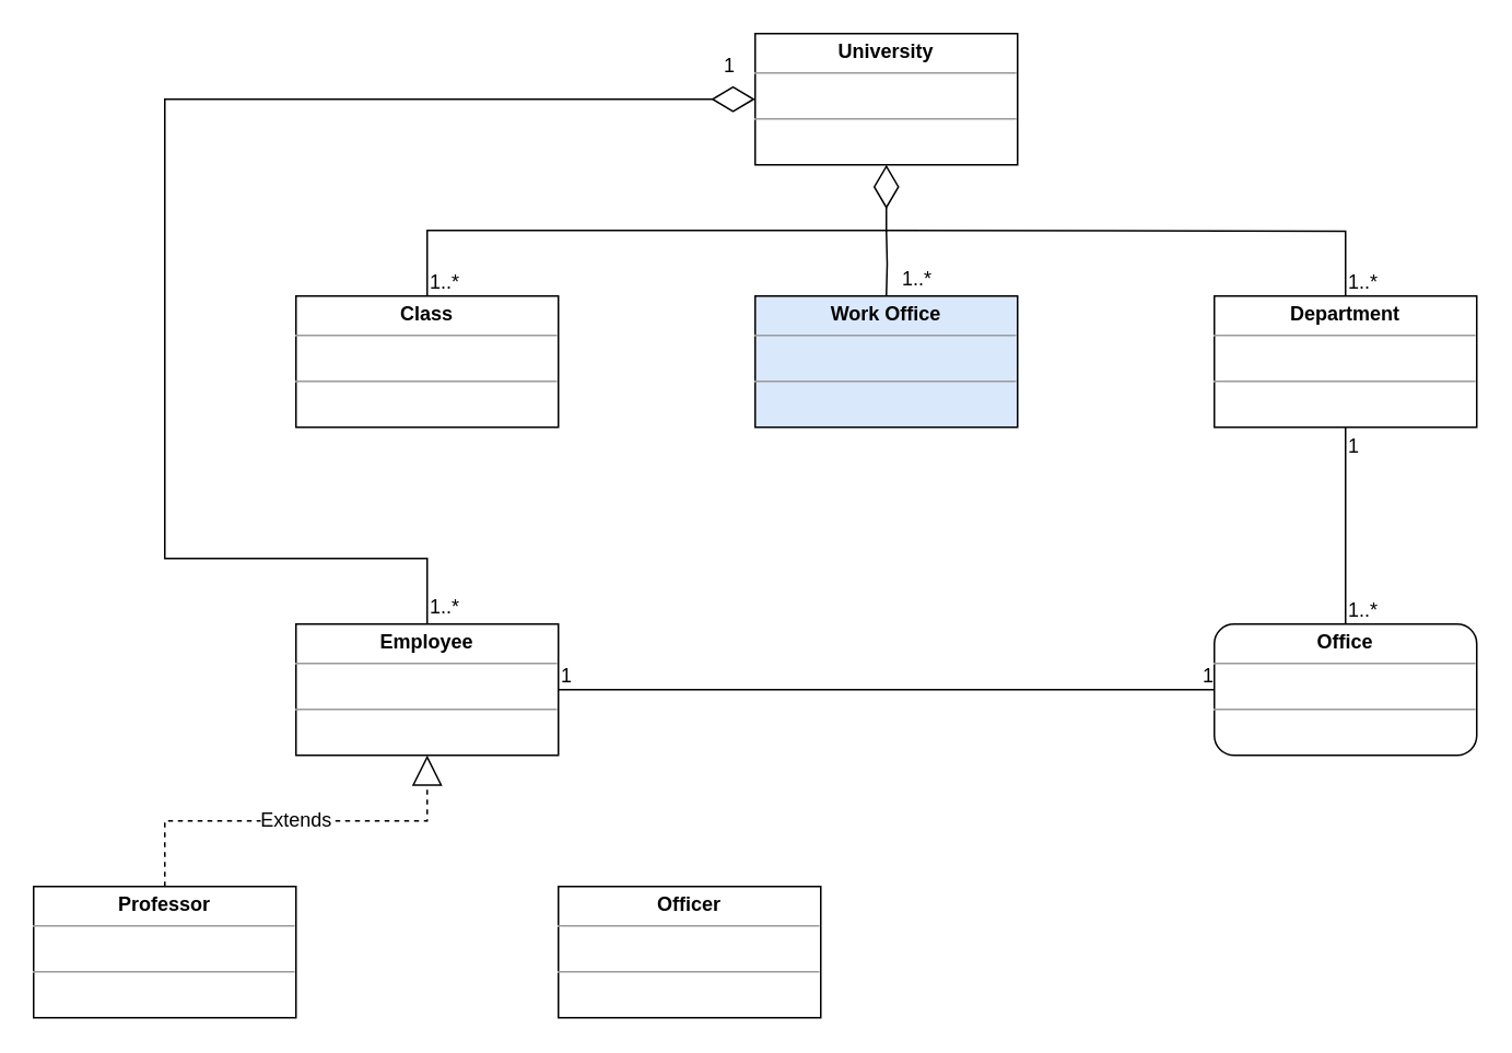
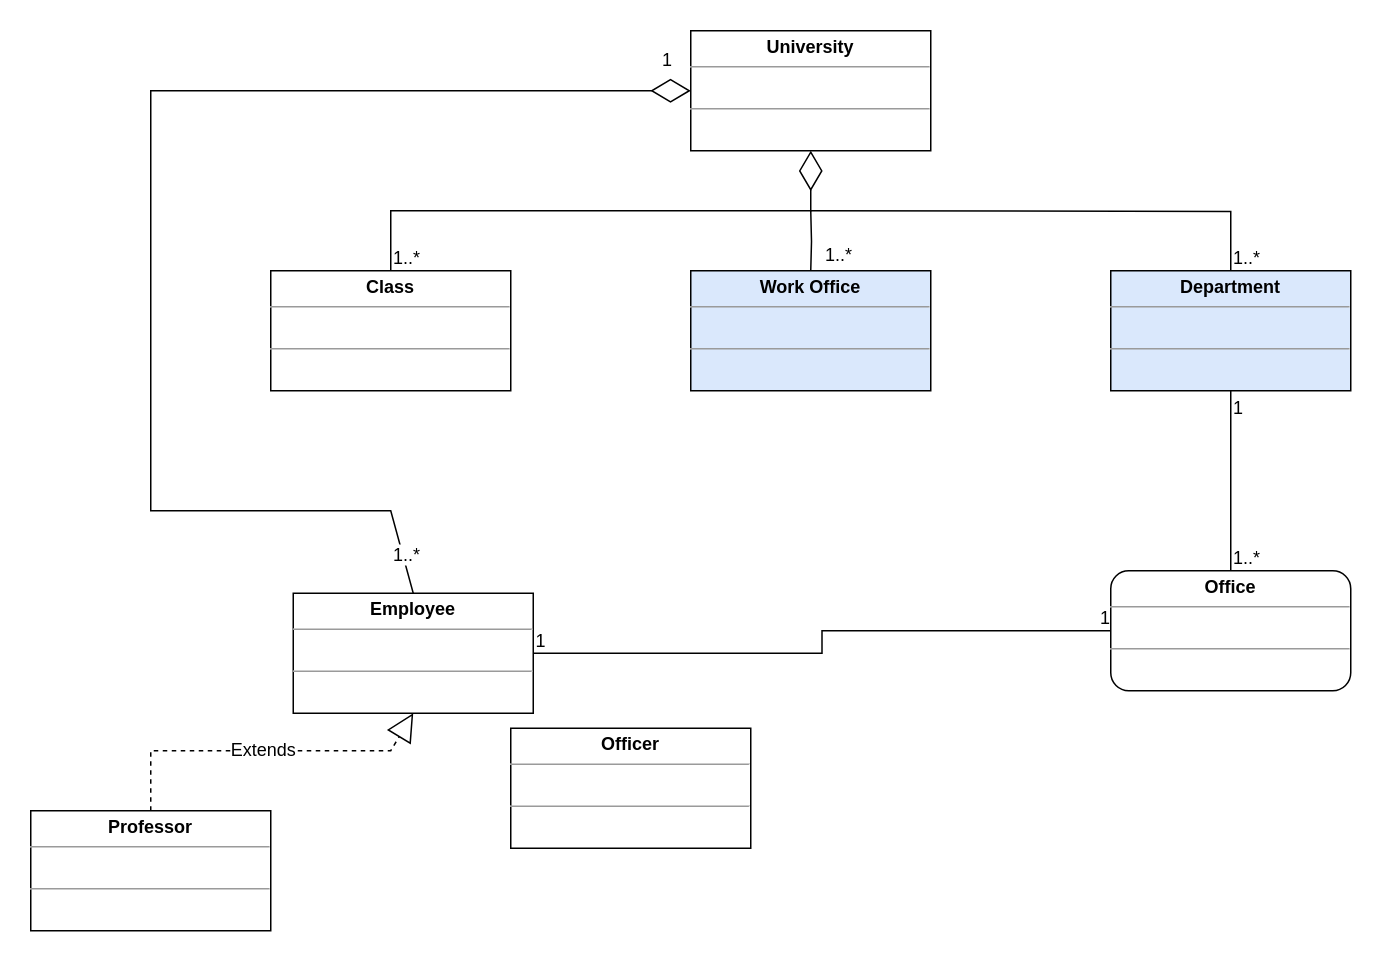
  <mxCell id="0" />
  <mxCell id="1" parent="0" />
  <mxCell id="2" value="&lt;p style=&quot;margin: 0px ; margin-top: 4px ; text-align: center&quot;&gt;&lt;b&gt;University&lt;/b&gt;&lt;/p&gt;&lt;hr size=&quot;1&quot;&gt;&lt;p style=&quot;margin: 0px ; margin-left: 4px&quot;&gt;&lt;br&gt;&lt;/p&gt;&lt;hr size=&quot;1&quot;&gt;&lt;p style=&quot;margin: 0px ; margin-left: 4px&quot;&gt;&lt;br&gt;&lt;/p&gt;" style="verticalAlign=top;align=left;overflow=fill;fontSize=12;fontFamily=Helvetica;html=1;fontColor=#000000;" vertex="1" parent="1"><mxGeometry x="460" y="20" width="160" height="80" as="geometry" /></mxCell>
- <mxCell id="3" value="&lt;p style=&quot;margin: 0px ; margin-top: 4px ; text-align: center&quot;&gt;&lt;b&gt;Department&lt;/b&gt;&lt;/p&gt;&lt;hr size=&quot;1&quot;&gt;&lt;p style=&quot;margin: 0px ; margin-left: 4px&quot;&gt;&lt;br&gt;&lt;/p&gt;&lt;hr size=&quot;1&quot;&gt;&lt;p style=&quot;margin: 0px ; margin-left: 4px&quot;&gt;&lt;br&gt;&lt;/p&gt;" style="verticalAlign=top;align=left;overflow=fill;fontSize=12;fontFamily=Helvetica;html=1;fontColor=#000000;" vertex="1" parent="1"><mxGeometry x="740" y="180" width="160" height="80" as="geometry" /></mxCell>
+ <mxCell id="3" value="&lt;p style=&quot;margin: 0px ; margin-top: 4px ; text-align: center&quot;&gt;&lt;b&gt;Department&lt;/b&gt;&lt;/p&gt;&lt;hr size=&quot;1&quot;&gt;&lt;p style=&quot;margin: 0px ; margin-left: 4px&quot;&gt;&lt;br&gt;&lt;/p&gt;&lt;hr size=&quot;1&quot;&gt;&lt;p style=&quot;margin: 0px ; margin-left: 4px&quot;&gt;&lt;br&gt;&lt;/p&gt;" style="verticalAlign=top;align=left;overflow=fill;fontSize=12;fontFamily=Helvetica;html=1;fontColor=#000000;fillColor=#dae8fc;" vertex="1" parent="1"><mxGeometry x="740" y="180" width="160" height="80" as="geometry" /></mxCell>
  <mxCell id="4" value="&lt;p style=&quot;margin: 0px ; margin-top: 4px ; text-align: center&quot;&gt;&lt;b&gt;Work Office&lt;/b&gt;&lt;/p&gt;&lt;hr size=&quot;1&quot;&gt;&lt;p style=&quot;margin: 0px ; margin-left: 4px&quot;&gt;&lt;br&gt;&lt;/p&gt;&lt;hr size=&quot;1&quot;&gt;&lt;p style=&quot;margin: 0px ; margin-left: 4px&quot;&gt;&lt;br&gt;&lt;/p&gt;" style="verticalAlign=top;align=left;overflow=fill;fontSize=12;fontFamily=Helvetica;html=1;fontColor=#000000;fillColor=#dae8fc;" vertex="1" parent="1"><mxGeometry x="460" y="180" width="160" height="80" as="geometry" /></mxCell>
  <mxCell id="5" value="&lt;p style=&quot;margin: 0px ; margin-top: 4px ; text-align: center&quot;&gt;&lt;b&gt;Class&lt;/b&gt;&lt;/p&gt;&lt;hr size=&quot;1&quot;&gt;&lt;p style=&quot;margin: 0px ; margin-left: 4px&quot;&gt;&lt;br&gt;&lt;/p&gt;&lt;hr size=&quot;1&quot;&gt;&lt;p style=&quot;margin: 0px ; margin-left: 4px&quot;&gt;&lt;br&gt;&lt;/p&gt;" style="verticalAlign=top;align=left;overflow=fill;fontSize=12;fontFamily=Helvetica;html=1;fontColor=#000000;" vertex="1" parent="1"><mxGeometry x="180" y="180" width="160" height="80" as="geometry" /></mxCell>
- <mxCell id="6" value="&lt;p style=&quot;margin: 0px ; margin-top: 4px ; text-align: center&quot;&gt;&lt;b&gt;Employee&lt;/b&gt;&lt;/p&gt;&lt;hr size=&quot;1&quot;&gt;&lt;p style=&quot;margin: 0px ; margin-left: 4px&quot;&gt;&lt;br&gt;&lt;/p&gt;&lt;hr size=&quot;1&quot;&gt;&lt;p style=&quot;margin: 0px ; margin-left: 4px&quot;&gt;&lt;br&gt;&lt;/p&gt;" style="verticalAlign=top;align=left;overflow=fill;fontSize=12;fontFamily=Helvetica;html=1;fontColor=#000000;" vertex="1" parent="1"><mxGeometry x="180" y="380" width="160" height="80" as="geometry" /></mxCell>
+ <mxCell id="6" value="&lt;p style=&quot;margin: 0px ; margin-top: 4px ; text-align: center&quot;&gt;&lt;b&gt;Employee&lt;/b&gt;&lt;/p&gt;&lt;hr size=&quot;1&quot;&gt;&lt;p style=&quot;margin: 0px ; margin-left: 4px&quot;&gt;&lt;br&gt;&lt;/p&gt;&lt;hr size=&quot;1&quot;&gt;&lt;p style=&quot;margin: 0px ; margin-left: 4px&quot;&gt;&lt;br&gt;&lt;/p&gt;" style="verticalAlign=top;align=left;overflow=fill;fontSize=12;fontFamily=Helvetica;html=1;fontColor=#000000;" vertex="1" parent="1"><mxGeometry x="195" y="395" width="160" height="80" as="geometry" /></mxCell>
  <mxCell id="7" value="" style="endArrow=diamondThin;endFill=0;endSize=24;html=1;rounded=0;fontSize=12;fontColor=#000000;entryX=0.5;entryY=1;entryDx=0;entryDy=0;exitX=0.5;exitY=0;exitDx=0;exitDy=0;" edge="1" parent="1" source="5" target="2"><mxGeometry width="160" relative="1" as="geometry"><mxPoint x="260" y="180" as="sourcePoint" /><mxPoint x="380" y="-40" as="targetPoint" /><Array as="points"><mxPoint x="260" y="140" /><mxPoint x="540" y="140" /></Array></mxGeometry></mxCell>
  <mxCell id="8" value="" style="endArrow=none;html=1;edgeStyle=orthogonalEdgeStyle;rounded=0;fontSize=12;fontColor=#000000;entryX=0.5;entryY=0;entryDx=0;entryDy=0;" edge="1" parent="1" target="4"><mxGeometry relative="1" as="geometry"><mxPoint x="540" y="140" as="sourcePoint" /><mxPoint x="600" y="160" as="targetPoint" /></mxGeometry></mxCell>
  <mxCell id="9" value="" style="endArrow=none;html=1;edgeStyle=orthogonalEdgeStyle;rounded=0;fontSize=12;fontColor=#000000;entryX=0.5;entryY=0;entryDx=0;entryDy=0;" edge="1" parent="1" target="3"><mxGeometry relative="1" as="geometry"><mxPoint x="540" y="140" as="sourcePoint" /><mxPoint x="720" y="140" as="targetPoint" /></mxGeometry></mxCell>
  <mxCell id="10" value="&lt;p style=&quot;margin: 0px ; margin-top: 4px ; text-align: center&quot;&gt;&lt;b&gt;Office&lt;/b&gt;&lt;/p&gt;&lt;hr size=&quot;1&quot;&gt;&lt;p style=&quot;margin: 0px ; margin-left: 4px&quot;&gt;&lt;br&gt;&lt;/p&gt;&lt;hr size=&quot;1&quot;&gt;&lt;p style=&quot;margin: 0px ; margin-left: 4px&quot;&gt;&lt;br&gt;&lt;/p&gt;" style="verticalAlign=top;align=left;overflow=fill;fontSize=12;fontFamily=Helvetica;html=1;fontColor=#000000;rounded=1;" vertex="1" parent="1"><mxGeometry x="740" y="380" width="160" height="80" as="geometry" /></mxCell>
  <mxCell id="11" value="" style="endArrow=none;html=1;edgeStyle=orthogonalEdgeStyle;rounded=0;fontSize=12;fontColor=#000000;exitX=0.5;exitY=1;exitDx=0;exitDy=0;entryX=0.5;entryY=0;entryDx=0;entryDy=0;" edge="1" parent="1" source="3" target="10"><mxGeometry relative="1" as="geometry"><mxPoint x="690" y="310" as="sourcePoint" /><mxPoint x="850" y="310" as="targetPoint" /></mxGeometry></mxCell>
  <mxCell id="12" value="1" style="edgeLabel;resizable=0;html=1;align=left;verticalAlign=bottom;fontSize=12;fontColor=#000000;" connectable="0" vertex="1" parent="11"><mxGeometry x="-1" relative="1" as="geometry"><mxPoint y="20" as="offset" /></mxGeometry></mxCell>
  <mxCell id="13" value="1..*" style="edgeLabel;resizable=0;html=1;align=right;verticalAlign=bottom;fontSize=12;fontColor=#000000;" connectable="0" vertex="1" parent="11"><mxGeometry x="1" relative="1" as="geometry"><mxPoint x="20" as="offset" /></mxGeometry></mxCell>
  <mxCell id="14" value="&lt;p style=&quot;margin: 0px ; margin-top: 4px ; text-align: center&quot;&gt;&lt;b&gt;Professor&lt;/b&gt;&lt;/p&gt;&lt;hr size=&quot;1&quot;&gt;&lt;p style=&quot;margin: 0px ; margin-left: 4px&quot;&gt;&lt;br&gt;&lt;/p&gt;&lt;hr size=&quot;1&quot;&gt;&lt;p style=&quot;margin: 0px ; margin-left: 4px&quot;&gt;&lt;br&gt;&lt;/p&gt;" style="verticalAlign=top;align=left;overflow=fill;fontSize=12;fontFamily=Helvetica;html=1;fontColor=#000000;" vertex="1" parent="1"><mxGeometry x="20" y="540" width="160" height="80" as="geometry" /></mxCell>
- <mxCell id="15" value="&lt;p style=&quot;margin: 0px ; margin-top: 4px ; text-align: center&quot;&gt;&lt;b&gt;Officer&lt;/b&gt;&lt;/p&gt;&lt;hr size=&quot;1&quot;&gt;&lt;p style=&quot;margin: 0px ; margin-left: 4px&quot;&gt;&lt;br&gt;&lt;/p&gt;&lt;hr size=&quot;1&quot;&gt;&lt;p style=&quot;margin: 0px ; margin-left: 4px&quot;&gt;&lt;br&gt;&lt;/p&gt;" style="verticalAlign=top;align=left;overflow=fill;fontSize=12;fontFamily=Helvetica;html=1;fontColor=#000000;" vertex="1" parent="1"><mxGeometry x="340" y="540" width="160" height="80" as="geometry" /></mxCell>
+ <mxCell id="15" value="&lt;p style=&quot;margin: 0px ; margin-top: 4px ; text-align: center&quot;&gt;&lt;b&gt;Officer&lt;/b&gt;&lt;/p&gt;&lt;hr size=&quot;1&quot;&gt;&lt;p style=&quot;margin: 0px ; margin-left: 4px&quot;&gt;&lt;br&gt;&lt;/p&gt;&lt;hr size=&quot;1&quot;&gt;&lt;p style=&quot;margin: 0px ; margin-left: 4px&quot;&gt;&lt;br&gt;&lt;/p&gt;" style="verticalAlign=top;align=left;overflow=fill;fontSize=12;fontFamily=Helvetica;html=1;fontColor=#000000;" vertex="1" parent="1"><mxGeometry x="340" y="485" width="160" height="80" as="geometry" /></mxCell>
  <mxCell id="16" value="" style="endArrow=none;html=1;edgeStyle=orthogonalEdgeStyle;rounded=0;fontSize=12;fontColor=#000000;exitX=1;exitY=0.5;exitDx=0;exitDy=0;entryX=0;entryY=0.5;entryDx=0;entryDy=0;" edge="1" parent="1" source="6" target="10"><mxGeometry relative="1" as="geometry"><mxPoint x="530" y="390" as="sourcePoint" /><mxPoint x="690" y="390" as="targetPoint" /></mxGeometry></mxCell>
  <mxCell id="17" value="1" style="edgeLabel;resizable=0;html=1;align=left;verticalAlign=bottom;fontSize=12;fontColor=#000000;" connectable="0" vertex="1" parent="16"><mxGeometry x="-1" relative="1" as="geometry" /></mxCell>
  <mxCell id="18" value="1" style="edgeLabel;resizable=0;html=1;align=right;verticalAlign=bottom;fontSize=12;fontColor=#000000;" connectable="0" vertex="1" parent="16"><mxGeometry x="1" relative="1" as="geometry" /></mxCell>
  <mxCell id="19" value="Extends" style="endArrow=block;endSize=16;endFill=0;html=1;rounded=0;fontSize=12;fontColor=#000000;exitX=0.5;exitY=0;exitDx=0;exitDy=0;entryX=0.5;entryY=1;entryDx=0;entryDy=0;dashed=1;" edge="1" parent="1" source="14" target="6"><mxGeometry width="160" relative="1" as="geometry"><mxPoint x="320" y="420" as="sourcePoint" /><mxPoint x="540" y="460" as="targetPoint" /><Array as="points"><mxPoint x="100" y="500" /><mxPoint x="260" y="500" /></Array></mxGeometry></mxCell>
  <mxCell id="20" value="1..*" style="edgeLabel;resizable=0;html=1;align=right;verticalAlign=bottom;fontSize=12;fontColor=#000000;" connectable="0" vertex="1" parent="1"><mxGeometry x="840" y="180" as="geometry" /></mxCell>
  <mxCell id="21" value="1..*" style="edgeLabel;resizable=0;html=1;align=right;verticalAlign=bottom;fontSize=12;fontColor=#000000;" connectable="0" vertex="1" parent="1"><mxGeometry x="570" y="160" as="geometry"><mxPoint x="-2" y="18" as="offset" /></mxGeometry></mxCell>
  <mxCell id="22" value="1..*" style="edgeLabel;resizable=0;html=1;align=right;verticalAlign=bottom;fontSize=12;fontColor=#000000;" connectable="0" vertex="1" parent="1"><mxGeometry x="280" y="180" as="geometry" /></mxCell>
  <mxCell id="23" value="" style="endArrow=diamondThin;endFill=0;endSize=24;html=1;rounded=0;fontSize=16;fontColor=#000000;exitX=0.5;exitY=0;exitDx=0;exitDy=0;entryX=0;entryY=0.5;entryDx=0;entryDy=0;" edge="1" parent="1" source="6" target="2"><mxGeometry width="160" relative="1" as="geometry"><mxPoint x="280" y="300" as="sourcePoint" /><mxPoint y="60" as="targetPoint" x="140" /><Array as="points"><mxPoint x="260" y="340" /><mxPoint x="100" y="340" /><mxPoint x="100" y="60" /></Array></mxGeometry></mxCell>
  <mxCell id="24" value="1..*" style="edgeLabel;resizable=0;html=1;align=right;verticalAlign=bottom;fontSize=12;fontColor=#000000;" connectable="0" vertex="1" parent="1"><mxGeometry x="282" y="360" as="geometry"><mxPoint x="-2" y="18" as="offset" /></mxGeometry></mxCell>
  <mxCell id="25" value="1" style="edgeLabel;resizable=0;html=1;align=right;verticalAlign=bottom;fontSize=12;fontColor=#000000;" connectable="0" vertex="1" parent="1"><mxGeometry x="450" y="30" as="geometry"><mxPoint x="-2" y="18" as="offset" /></mxGeometry></mxCell>
